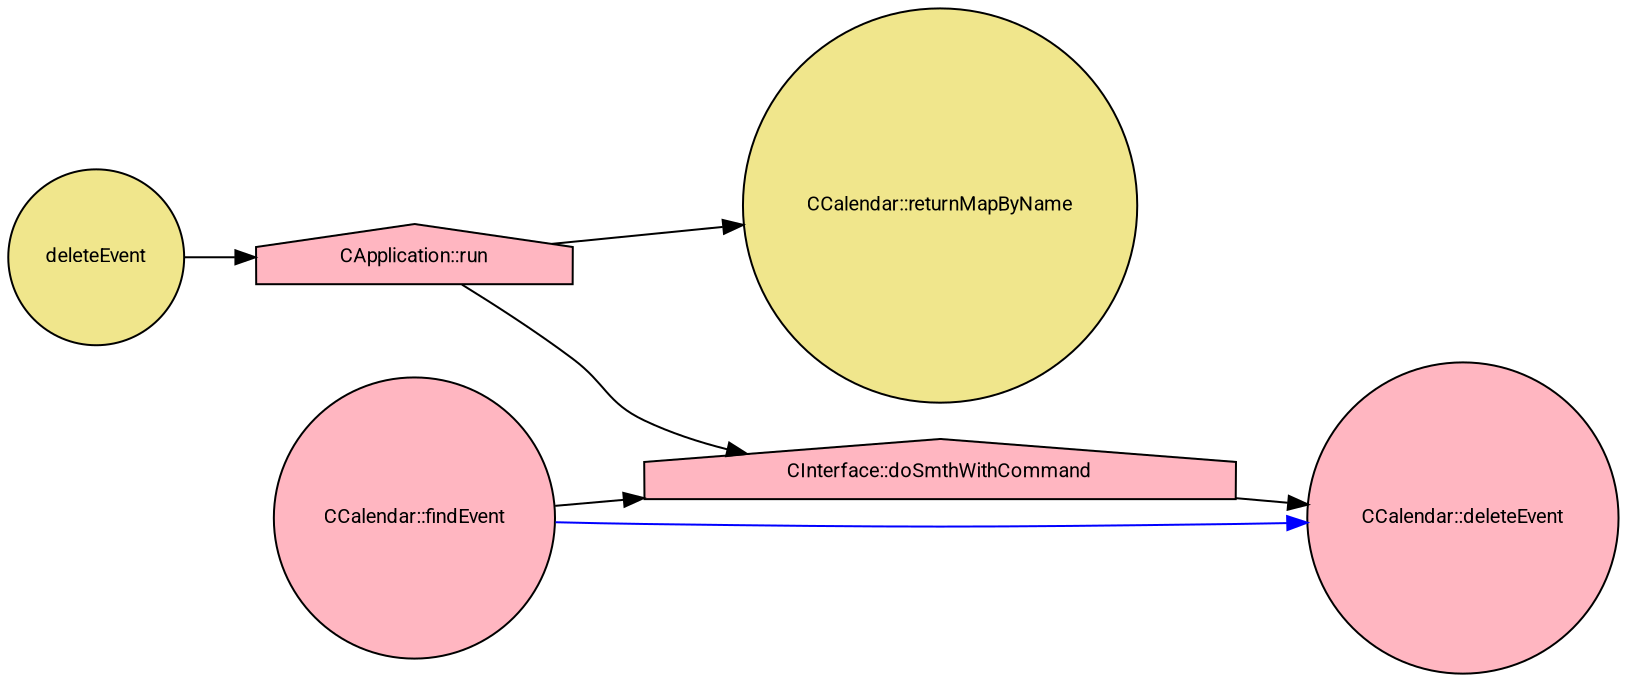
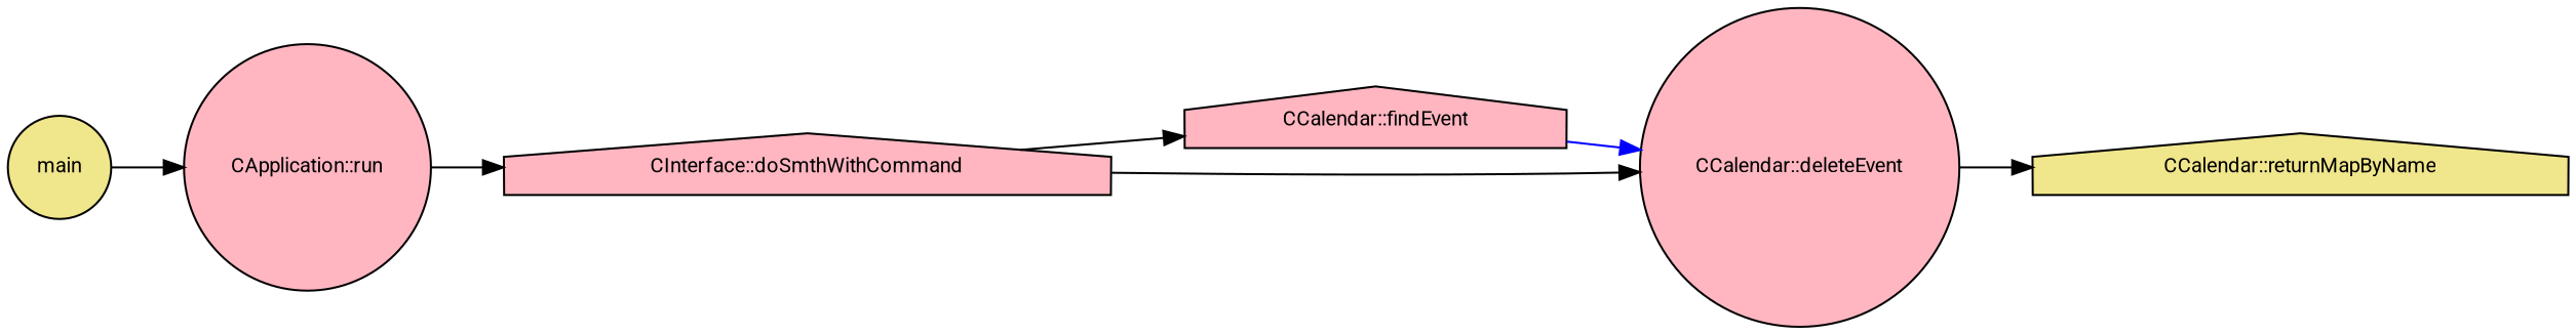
  digraph {
    fontname=Roboto
    rankdir=RL
    node [color=black fillcolor=lightpink fontname=Roboto fontsize=10 shape=circle style=filled]
    edge [color=black dir=back fontname=Roboto fontsize=10 labelfontname=Helvetica labelfontsize=10 style=solid]
-   n1 [fillcolor=khaki fontcolor=black height=0.2 label="CCalendar::returnMapByName" width=0.4]
+   n1 [fillcolor=khaki fontcolor=black height=0.2 label="CCalendar::returnMapByName" shape=house width=0.4]
    n2 [height=0.2 label="CCalendar::deleteEvent" width=0.4]
-   n3 [height=0.2 label="CCalendar::findEvent" width=0.4]
+   n3 [height=0.2 label="CCalendar::findEvent" shape=house width=0.4]
    n4 [height=0.2 label="CInterface::doSmthWithCommand" shape=house width=0.4]
-   n5 [height=0.2 label="CApplication::run" shape=house width=0.4]
-   n6 [fillcolor=khaki height=0.2 label=deleteEvent width=0.4]
-   n1 -> n5
+   n5 [height=0.2 label="CApplication::run" width=0.4]
+   n6 [fillcolor=khaki height=0.2 label=main width=0.4]
+   n1 -> n2
    n2 -> n3 [color=blue]
    n2 -> n4
-   n4 -> n3
+   n3 -> n4
    n4 -> n5
    n5 -> n6
  }
